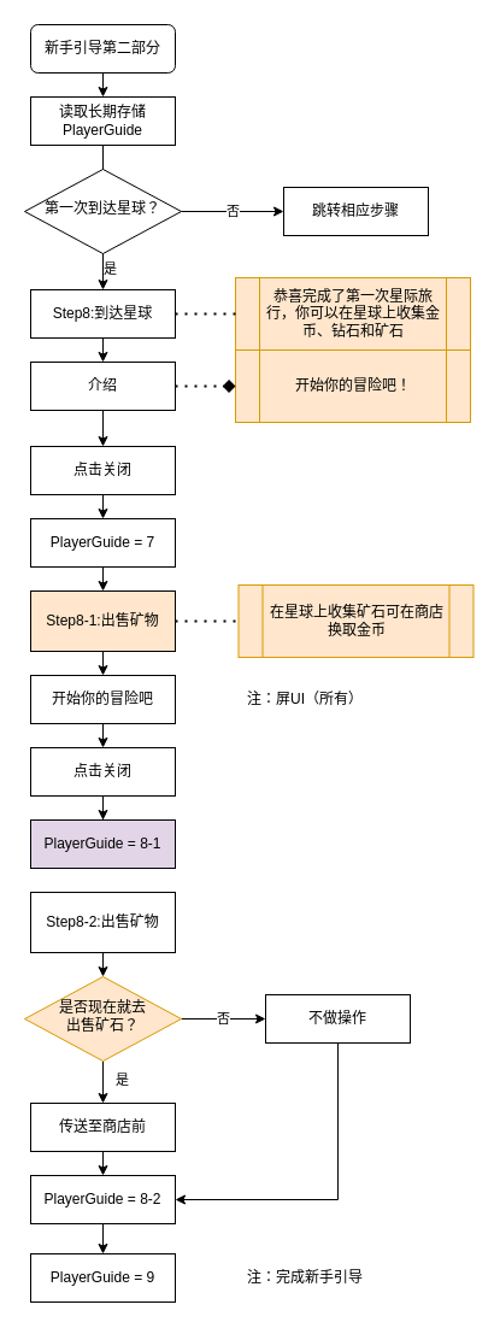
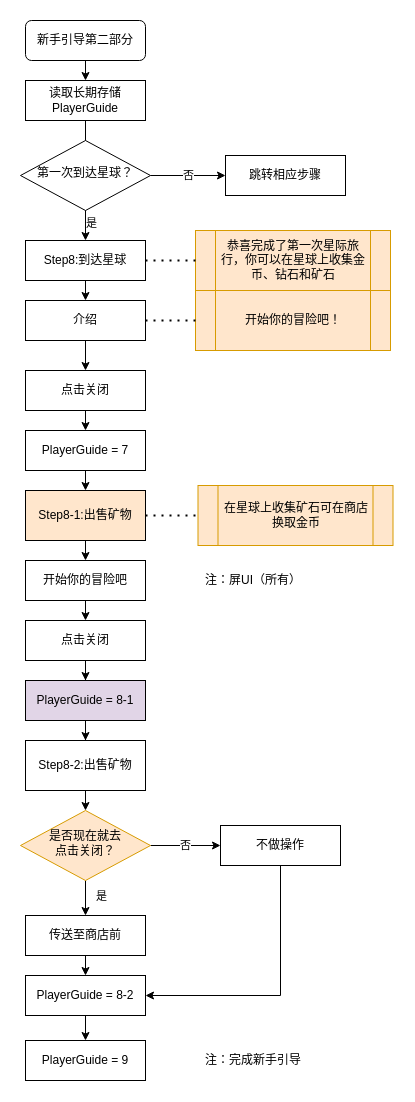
  <mxCell id="0" />
  <mxCell id="1" parent="0" />
  <mxCell id="2" style="edgeStyle=orthogonalEdgeStyle;rounded=0;orthogonalLoop=1;jettySize=auto;html=1;exitX=0.5;exitY=1;exitDx=0;exitDy=0;entryX=0.5;entryY=0;entryDx=0;entryDy=0;" edge="1" parent="1" source="3" target="8"><mxGeometry relative="1" as="geometry" /></mxCell>
  <mxCell id="3" value="新手引导第二部分" style="rounded=1;whiteSpace=wrap;html=1;fontSize=12;glass=0;strokeWidth=1;shadow=0;" vertex="1" parent="1"><mxGeometry x="25" y="20" width="120" height="40" as="geometry" /></mxCell>
  <mxCell id="4" style="edgeStyle=orthogonalEdgeStyle;rounded=0;orthogonalLoop=1;jettySize=auto;html=1;exitX=0.5;exitY=1;exitDx=0;exitDy=0;entryX=0.5;entryY=0;entryDx=0;entryDy=0;" edge="1" parent="1" source="5"><mxGeometry relative="1" as="geometry"><mxPoint x="85" y="300" as="targetPoint" /></mxGeometry></mxCell>
  <mxCell id="5" value="Step8:到达星球" style="rounded=0;whiteSpace=wrap;html=1;" vertex="1" parent="1"><mxGeometry x="25" y="240" width="120" height="40" as="geometry" /></mxCell>
  <mxCell id="6" style="edgeStyle=orthogonalEdgeStyle;rounded=0;orthogonalLoop=1;jettySize=auto;html=1;exitX=0.5;exitY=1;exitDx=0;exitDy=0;entryX=0.5;entryY=0;entryDx=0;entryDy=0;" edge="1" parent="1" source="8" target="5"><mxGeometry relative="1" as="geometry" /></mxCell>
  <mxCell id="7" value="是" style="edgeLabel;html=1;align=center;verticalAlign=middle;resizable=0;points=[];" vertex="1" connectable="0" parent="6"><mxGeometry x="0.7" y="5" relative="1" as="geometry"><mxPoint as="offset" /></mxGeometry></mxCell>
  <mxCell id="8" value="读取长期存储PlayerGuide" style="rounded=0;whiteSpace=wrap;html=1;" vertex="1" parent="1"><mxGeometry x="25" y="80" width="120" height="40" as="geometry" /></mxCell>
  <mxCell id="9" value="否" style="edgeStyle=orthogonalEdgeStyle;rounded=0;orthogonalLoop=1;jettySize=auto;html=1;exitX=1;exitY=0.5;exitDx=0;exitDy=0;entryX=0;entryY=0.5;entryDx=0;entryDy=0;" edge="1" parent="1" source="10" target="12"><mxGeometry relative="1" as="geometry" /></mxCell>
  <mxCell id="10" value="第一次到达星球？" style="rhombus;whiteSpace=wrap;html=1;shadow=0;fontFamily=Helvetica;fontSize=12;align=center;strokeWidth=1;spacing=6;spacingTop=-4;" vertex="1" parent="1"><mxGeometry x="20" y="140" width="130" height="70" as="geometry" /></mxCell>
  <mxCell id="11" style="edgeStyle=orthogonalEdgeStyle;rounded=0;orthogonalLoop=1;jettySize=auto;html=1;exitX=0.5;exitY=1;exitDx=0;exitDy=0;" edge="1" parent="1"><mxGeometry relative="1" as="geometry"><mxPoint x="65" y="230" as="sourcePoint" /><mxPoint x="65" y="230" as="targetPoint" /></mxGeometry></mxCell>
- <mxCell id="12" value="跳转相应步骤" style="rounded=0;whiteSpace=wrap;html=1;" vertex="1" parent="1"><mxGeometry x="235" y="155" width="120" height="40" as="geometry" /></mxCell>
+ <mxCell id="12" value="跳转相应步骤" style="rounded=0;whiteSpace=wrap;html=1;" vertex="1" parent="1"><mxGeometry x="225" y="155" width="120" height="40" as="geometry" /></mxCell>
  <mxCell id="13" value="恭喜完成了第一次星际旅行，你可以在星球上收集金币、钻石和矿石" style="shape=process;whiteSpace=wrap;html=1;backgroundOutline=1;fillColor=#ffe6cc;strokeColor=#d79b00;" vertex="1" parent="1"><mxGeometry x="195" y="230" width="195" height="60" as="geometry" /></mxCell>
  <mxCell id="14" value="" style="endArrow=none;dashed=1;html=1;dashPattern=1 3;strokeWidth=2;exitX=1;exitY=0.5;exitDx=0;exitDy=0;entryX=0;entryY=0.5;entryDx=0;entryDy=0;" edge="1" parent="1" source="5" target="13"><mxGeometry width="50" height="50" relative="1" as="geometry"><mxPoint x="275" y="450" as="sourcePoint" /><mxPoint x="325" y="400" as="targetPoint" /></mxGeometry></mxCell>
  <mxCell id="15" style="edgeStyle=orthogonalEdgeStyle;rounded=0;orthogonalLoop=1;jettySize=auto;html=1;exitX=0.5;exitY=1;exitDx=0;exitDy=0;entryX=0.5;entryY=0;entryDx=0;entryDy=0;" edge="1" parent="1" source="16" target="18"><mxGeometry relative="1" as="geometry" /></mxCell>
  <mxCell id="16" value="点击关闭" style="rounded=0;whiteSpace=wrap;html=1;" vertex="1" parent="1"><mxGeometry x="25" y="370" width="120" height="40" as="geometry" /></mxCell>
  <mxCell id="17" style="edgeStyle=orthogonalEdgeStyle;rounded=0;orthogonalLoop=1;jettySize=auto;html=1;exitX=0.5;exitY=1;exitDx=0;exitDy=0;entryX=0.5;entryY=0;entryDx=0;entryDy=0;" edge="1" parent="1" source="18" target="20"><mxGeometry relative="1" as="geometry" /></mxCell>
  <mxCell id="18" value="PlayerGuide = 7" style="rounded=0;whiteSpace=wrap;html=1;" vertex="1" parent="1"><mxGeometry x="25" y="430" width="120" height="40" as="geometry" /></mxCell>
  <mxCell id="19" style="edgeStyle=orthogonalEdgeStyle;rounded=0;orthogonalLoop=1;jettySize=auto;html=1;exitX=0.5;exitY=1;exitDx=0;exitDy=0;entryX=0.5;entryY=0;entryDx=0;entryDy=0;" edge="1" parent="1" source="20" target="30"><mxGeometry relative="1" as="geometry" /></mxCell>
  <mxCell id="20" value="Step8-1:出售矿物" style="rounded=0;whiteSpace=wrap;html=1;fillColor=#ffe6cc;" vertex="1" parent="1"><mxGeometry x="25" y="490" width="120" height="50" as="geometry" /></mxCell>
  <mxCell id="21" style="edgeStyle=orthogonalEdgeStyle;rounded=0;orthogonalLoop=1;jettySize=auto;html=1;exitX=0.5;exitY=1;exitDx=0;exitDy=0;entryX=0.5;entryY=0;entryDx=0;entryDy=0;" edge="1" parent="1" source="22" target="16"><mxGeometry relative="1" as="geometry" /></mxCell>
  <mxCell id="22" value="介绍" style="rounded=0;whiteSpace=wrap;html=1;" vertex="1" parent="1"><mxGeometry x="25" y="300" width="120" height="40" as="geometry" /></mxCell>
  <mxCell id="23" value="开始你的冒险吧！" style="shape=process;whiteSpace=wrap;html=1;backgroundOutline=1;fillColor=#ffe6cc;strokeColor=#d79b00;" vertex="1" parent="1"><mxGeometry x="195" y="290" width="195" height="60" as="geometry" /></mxCell>
- <mxCell id="24" value="" style="endArrow=diamond;dashed=1;html=1;dashPattern=1 3;strokeWidth=2;exitX=1;exitY=0.5;exitDx=0;exitDy=0;entryX=0;entryY=0.5;entryDx=0;entryDy=0;" edge="1" parent="1" source="22" target="23"><mxGeometry width="50" height="50" relative="1" as="geometry"><mxPoint x="155" y="270" as="sourcePoint" /><mxPoint x="205" y="270" as="targetPoint" /></mxGeometry></mxCell>
+ <mxCell id="24" value="" style="endArrow=none;dashed=1;html=1;dashPattern=1 3;strokeWidth=2;exitX=1;exitY=0.5;exitDx=0;exitDy=0;entryX=0;entryY=0.5;entryDx=0;entryDy=0;" edge="1" parent="1" source="22" target="23"><mxGeometry width="50" height="50" relative="1" as="geometry"><mxPoint x="155" y="270" as="sourcePoint" /><mxPoint x="205" y="270" as="targetPoint" /></mxGeometry></mxCell>
  <mxCell id="25" value="在星球上收集矿石可在商店换取金币" style="shape=process;whiteSpace=wrap;html=1;backgroundOutline=1;fillColor=#ffe6cc;strokeColor=#d79b00;" vertex="1" parent="1"><mxGeometry x="197.5" y="485" width="195" height="60" as="geometry" /></mxCell>
  <mxCell id="26" value="" style="endArrow=none;dashed=1;html=1;dashPattern=1 3;strokeWidth=2;exitX=1;exitY=0.5;exitDx=0;exitDy=0;entryX=0;entryY=0.5;entryDx=0;entryDy=0;" edge="1" parent="1" source="20" target="25"><mxGeometry width="50" height="50" relative="1" as="geometry"><mxPoint x="155" y="330" as="sourcePoint" /><mxPoint x="205" y="330" as="targetPoint" /></mxGeometry></mxCell>
  <mxCell id="27" style="edgeStyle=orthogonalEdgeStyle;rounded=0;orthogonalLoop=1;jettySize=auto;html=1;exitX=0.5;exitY=1;exitDx=0;exitDy=0;" edge="1" parent="1" source="28" target="33"><mxGeometry relative="1" as="geometry" /></mxCell>
  <mxCell id="28" value="点击关闭" style="rounded=0;whiteSpace=wrap;html=1;" vertex="1" parent="1"><mxGeometry x="25" y="620" width="120" height="40" as="geometry" /></mxCell>
  <mxCell id="29" style="edgeStyle=orthogonalEdgeStyle;rounded=0;orthogonalLoop=1;jettySize=auto;html=1;exitX=0.5;exitY=1;exitDx=0;exitDy=0;entryX=0.5;entryY=0;entryDx=0;entryDy=0;" edge="1" parent="1" source="30" target="28"><mxGeometry relative="1" as="geometry" /></mxCell>
  <mxCell id="30" value="开始你的冒险吧" style="rounded=0;whiteSpace=wrap;html=1;" vertex="1" parent="1"><mxGeometry x="25" y="560" width="120" height="40" as="geometry" /></mxCell>
  <mxCell id="31" value="注：屏UI（所有）" style="text;html=1;strokeColor=none;fillColor=none;align=center;verticalAlign=middle;whiteSpace=wrap;rounded=0;" vertex="1" parent="1"><mxGeometry x="197.5" y="570" width="110" height="20" as="geometry" /></mxCell>
+ <mxCell id="32" style="edgeStyle=orthogonalEdgeStyle;rounded=0;orthogonalLoop=1;jettySize=auto;html=1;exitX=0.5;exitY=1;exitDx=0;exitDy=0;" edge="1" parent="1" source="33" target="46"><mxGeometry relative="1" as="geometry" /></mxCell>
  <mxCell id="33" value="PlayerGuide = 8-1" style="rounded=0;whiteSpace=wrap;html=1;fillColor=#e1d5e7;" vertex="1" parent="1"><mxGeometry x="25" y="680" width="120" height="40" as="geometry" /></mxCell>
  <mxCell id="34" style="edgeStyle=orthogonalEdgeStyle;rounded=0;orthogonalLoop=1;jettySize=auto;html=1;exitX=0.5;exitY=1;exitDx=0;exitDy=0;entryX=0.5;entryY=0;entryDx=0;entryDy=0;" edge="1" parent="1" source="35" target="44"><mxGeometry relative="1" as="geometry" /></mxCell>
  <mxCell id="35" value="传送至商店前" style="rounded=0;whiteSpace=wrap;html=1;" vertex="1" parent="1"><mxGeometry x="25" y="915" width="120" height="40" as="geometry" /></mxCell>
  <mxCell id="36" value="是" style="edgeLabel;html=1;align=center;verticalAlign=middle;resizable=0;points=[];" vertex="1" connectable="0" parent="1"><mxGeometry x="100" y="895" as="geometry" /></mxCell>
  <mxCell id="37" value="否" style="edgeStyle=orthogonalEdgeStyle;rounded=0;orthogonalLoop=1;jettySize=auto;html=1;exitX=1;exitY=0.5;exitDx=0;exitDy=0;entryX=0;entryY=0.5;entryDx=0;entryDy=0;" edge="1" parent="1" source="39" target="42"><mxGeometry relative="1" as="geometry" /></mxCell>
  <mxCell id="38" style="edgeStyle=orthogonalEdgeStyle;rounded=0;orthogonalLoop=1;jettySize=auto;html=1;exitX=0.5;exitY=1;exitDx=0;exitDy=0;" edge="1" parent="1" source="39" target="35"><mxGeometry relative="1" as="geometry" /></mxCell>
- <mxCell id="39" value="是否现在就去&lt;br&gt;出售矿石？" style="rhombus;whiteSpace=wrap;html=1;shadow=0;fontFamily=Helvetica;fontSize=12;align=center;strokeWidth=1;spacing=6;spacingTop=-4;fillColor=#ffe6cc;strokeColor=#d79b00;" vertex="1" parent="1"><mxGeometry x="20" y="810" width="130" height="70" as="geometry" /></mxCell>
+ <mxCell id="39" value="是否现在就去&lt;br&gt;点击关闭？" style="rhombus;whiteSpace=wrap;html=1;shadow=0;fontFamily=Helvetica;fontSize=12;align=center;strokeWidth=1;spacing=6;spacingTop=-4;fillColor=#ffe6cc;strokeColor=#d79b00;" vertex="1" parent="1"><mxGeometry x="20" y="810" width="130" height="70" as="geometry" /></mxCell>
  <mxCell id="40" style="edgeStyle=orthogonalEdgeStyle;rounded=0;orthogonalLoop=1;jettySize=auto;html=1;exitX=0.5;exitY=1;exitDx=0;exitDy=0;" edge="1" parent="1"><mxGeometry relative="1" as="geometry"><mxPoint x="65" y="915" as="sourcePoint" /><mxPoint x="65" y="915" as="targetPoint" /></mxGeometry></mxCell>
  <mxCell id="41" style="edgeStyle=orthogonalEdgeStyle;rounded=0;orthogonalLoop=1;jettySize=auto;html=1;exitX=0.5;exitY=1;exitDx=0;exitDy=0;entryX=1;entryY=0.5;entryDx=0;entryDy=0;" edge="1" parent="1" source="42" target="44"><mxGeometry relative="1" as="geometry" /></mxCell>
  <mxCell id="42" value="不做操作" style="rounded=0;whiteSpace=wrap;html=1;" vertex="1" parent="1"><mxGeometry x="220" y="825" width="120" height="40" as="geometry" /></mxCell>
  <mxCell id="43" style="edgeStyle=orthogonalEdgeStyle;rounded=0;orthogonalLoop=1;jettySize=auto;html=1;exitX=0.5;exitY=1;exitDx=0;exitDy=0;entryX=0.5;entryY=0;entryDx=0;entryDy=0;" edge="1" parent="1" source="44" target="47"><mxGeometry relative="1" as="geometry" /></mxCell>
  <mxCell id="44" value="PlayerGuide = 8-2" style="rounded=0;whiteSpace=wrap;html=1;" vertex="1" parent="1"><mxGeometry x="25" y="975" width="120" height="40" as="geometry" /></mxCell>
  <mxCell id="45" style="edgeStyle=orthogonalEdgeStyle;rounded=0;orthogonalLoop=1;jettySize=auto;html=1;exitX=0.5;exitY=1;exitDx=0;exitDy=0;entryX=0.5;entryY=0;entryDx=0;entryDy=0;" edge="1" parent="1" source="46" target="39"><mxGeometry relative="1" as="geometry" /></mxCell>
  <mxCell id="46" value="Step8-2:出售矿物" style="rounded=0;whiteSpace=wrap;html=1;" vertex="1" parent="1"><mxGeometry x="25" y="740" width="120" height="50" as="geometry" /></mxCell>
  <mxCell id="47" value="PlayerGuide = 9" style="rounded=0;whiteSpace=wrap;html=1;" vertex="1" parent="1"><mxGeometry x="25" y="1040" width="120" height="40" as="geometry" /></mxCell>
  <mxCell id="48" value="注：完成新手引导" style="text;html=1;strokeColor=none;fillColor=none;align=center;verticalAlign=middle;whiteSpace=wrap;rounded=0;" vertex="1" parent="1"><mxGeometry x="197.5" y="1050" width="110" height="20" as="geometry" /></mxCell>
